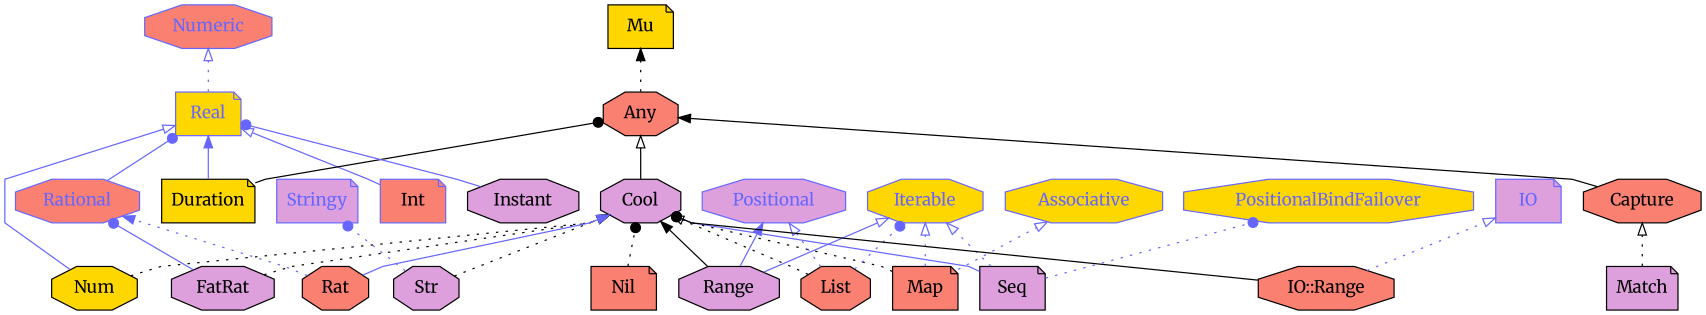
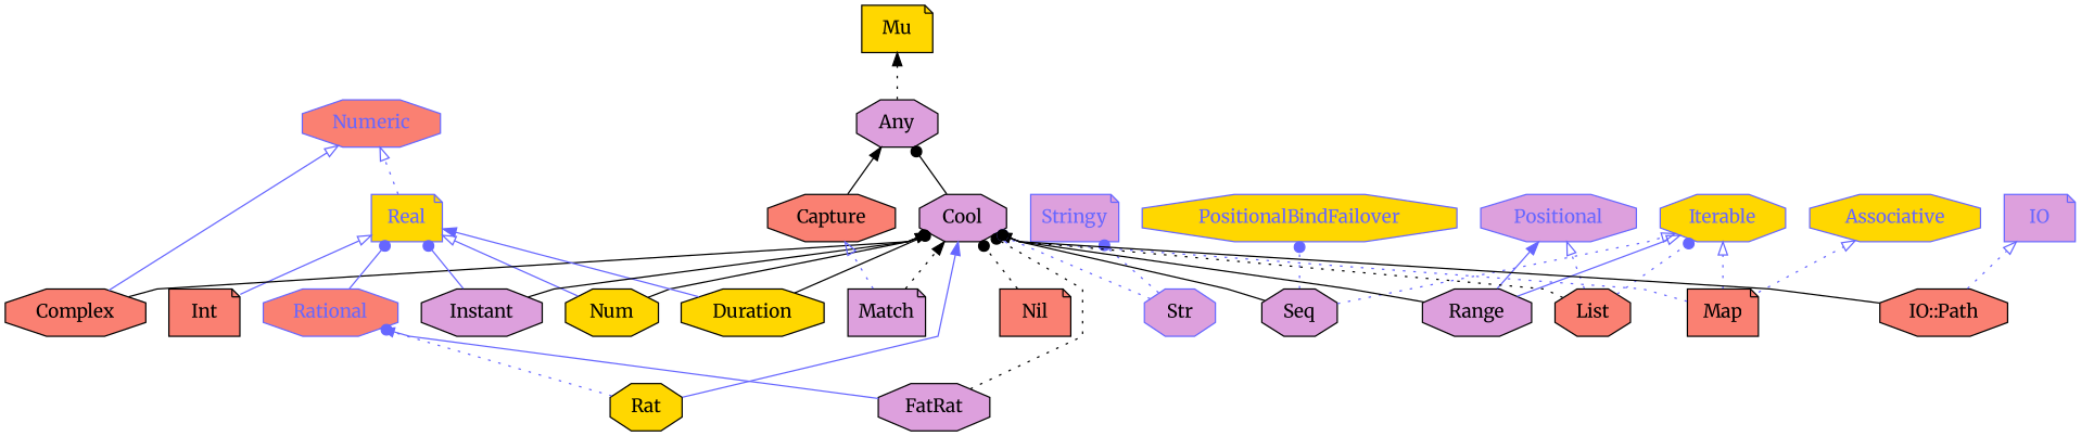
  digraph {
    fontname=Merriweather
    rankdir=BT
    splines=polyline
    node [color="#000000" fillcolor=plum fontcolor="#000000" fontname=Merriweather shape=octagon style=filled]
    edge [arrowhead=dot color="#6666FF" fontname=Merriweather style=solid]
    Cool
-   Any [fillcolor=salmon]
+   Any
    Mu [fillcolor=gold shape=note]
    Nil [fillcolor=salmon shape=note]
    Numeric [color="#6666FF" fillcolor=salmon fontcolor="#6666FF"]
    Real [color="#6666FF" fillcolor=gold fontcolor="#6666FF" shape=note]
    Num [fillcolor=gold]
    Stringy [color="#6666FF" fontcolor="#6666FF" shape=note]
-   Str
-   Int [color="#6666FF" fillcolor=salmon shape=note]
+   Str [color="#6666FF"]
+   Int [fillcolor=salmon shape=note]
+   Complex [fillcolor=salmon]
    Iterable [color="#6666FF" fillcolor=gold fontcolor="#6666FF"]
    PositionalBindFailover [color="#6666FF" fillcolor=gold fontcolor="#6666FF"]
-   Seq [shape=note]
+   Seq
    Rational [color="#6666FF" fillcolor=salmon fontcolor="#6666FF"]
    FatRat
    Positional [color="#6666FF" fontcolor="#6666FF"]
    Range
    Associative [color="#6666FF" fillcolor=gold fontcolor="#6666FF"]
    Map [fillcolor=salmon shape=note]
    List [fillcolor=salmon]
-   Duration [fillcolor=gold shape=note]
+   Duration [fillcolor=gold]
    IO [color="#6666FF" fontcolor="#6666FF" shape=note]
-   "IO::Path" [fillcolor=salmon label="IO::Range"]
-   Rat [fillcolor=salmon]
+   "IO::Path" [fillcolor=salmon]
+   Rat [fillcolor=gold]
    Instant
    Capture [fillcolor=salmon]
    Match [shape=note]
-   Cool -> Any [arrowhead=onormal color="#000000"]
+   Cool -> Any [color="#000000"]
    Any -> Mu [arrowhead=normal color="#000000" style=dotted]
    Nil -> Cool [color="#000000" style=dotted]
    Real -> Numeric [arrowhead=onormal style=dotted]
-   Num -> Cool [arrowhead=normal color="#000000" style=dotted]
+   Num -> Cool [arrowhead=normal color="#000000"]
    Num -> Real [arrowhead=onormal]
-   Str -> Cool [arrowhead=onormal color="#000000" style=dotted]
+   Str -> Cool [arrowhead=onormal style=dotted]
    Str -> Stringy [style=dotted]
    Int -> Real [arrowhead=onormal]
-   Seq -> Cool
+   Complex -> Cool [color="#000000"]
+   Complex -> Numeric [arrowhead=onormal]
+   Seq -> Cool [color="#000000"]
    Seq -> Iterable [arrowhead=onormal style=dotted]
    Seq -> PositionalBindFailover [style=dotted]
    Rational -> Real
-   FatRat -> Cool [arrowhead=normal color="#000000" style=dotted]
+   FatRat -> Cool [color="#000000" style=dotted]
    FatRat -> Rational
    Range -> Cool [arrowhead=normal color="#000000"]
    Range -> Iterable [arrowhead=onormal]
    Range -> Positional [arrowhead=normal]
-   Map -> Cool [color="#000000" style=dotted]
+   Map -> Cool [style=dotted]
    Map -> Iterable [arrowhead=onormal style=dotted]
    Map -> Associative [arrowhead=onormal style=dotted]
    List -> Cool [arrowhead=onormal color="#000000" style=dotted]
    List -> Iterable [style=dotted]
    List -> Positional [arrowhead=onormal style=dotted]
-   Duration -> Any [color="#000000"]
+   Duration -> Cool [color="#000000"]
    Duration -> Real [arrowhead=normal]
    "IO::Path" -> Cool [color="#000000"]
    "IO::Path" -> IO [arrowhead=onormal style=dotted]
    Rat -> Cool [arrowhead=normal]
    Rat -> Rational [arrowhead=normal style=dotted]
+   Instant -> Cool [arrowhead=onormal color="#000000"]
    Instant -> Real
    Capture -> Any [arrowhead=normal color="#000000"]
-   Match -> Capture [arrowhead=onormal color="#000000" style=dotted]
+   Match -> Cool [arrowhead=normal color="#000000" style=dotted]
+   Match -> Capture [arrowhead=onormal style=dotted]
  }
